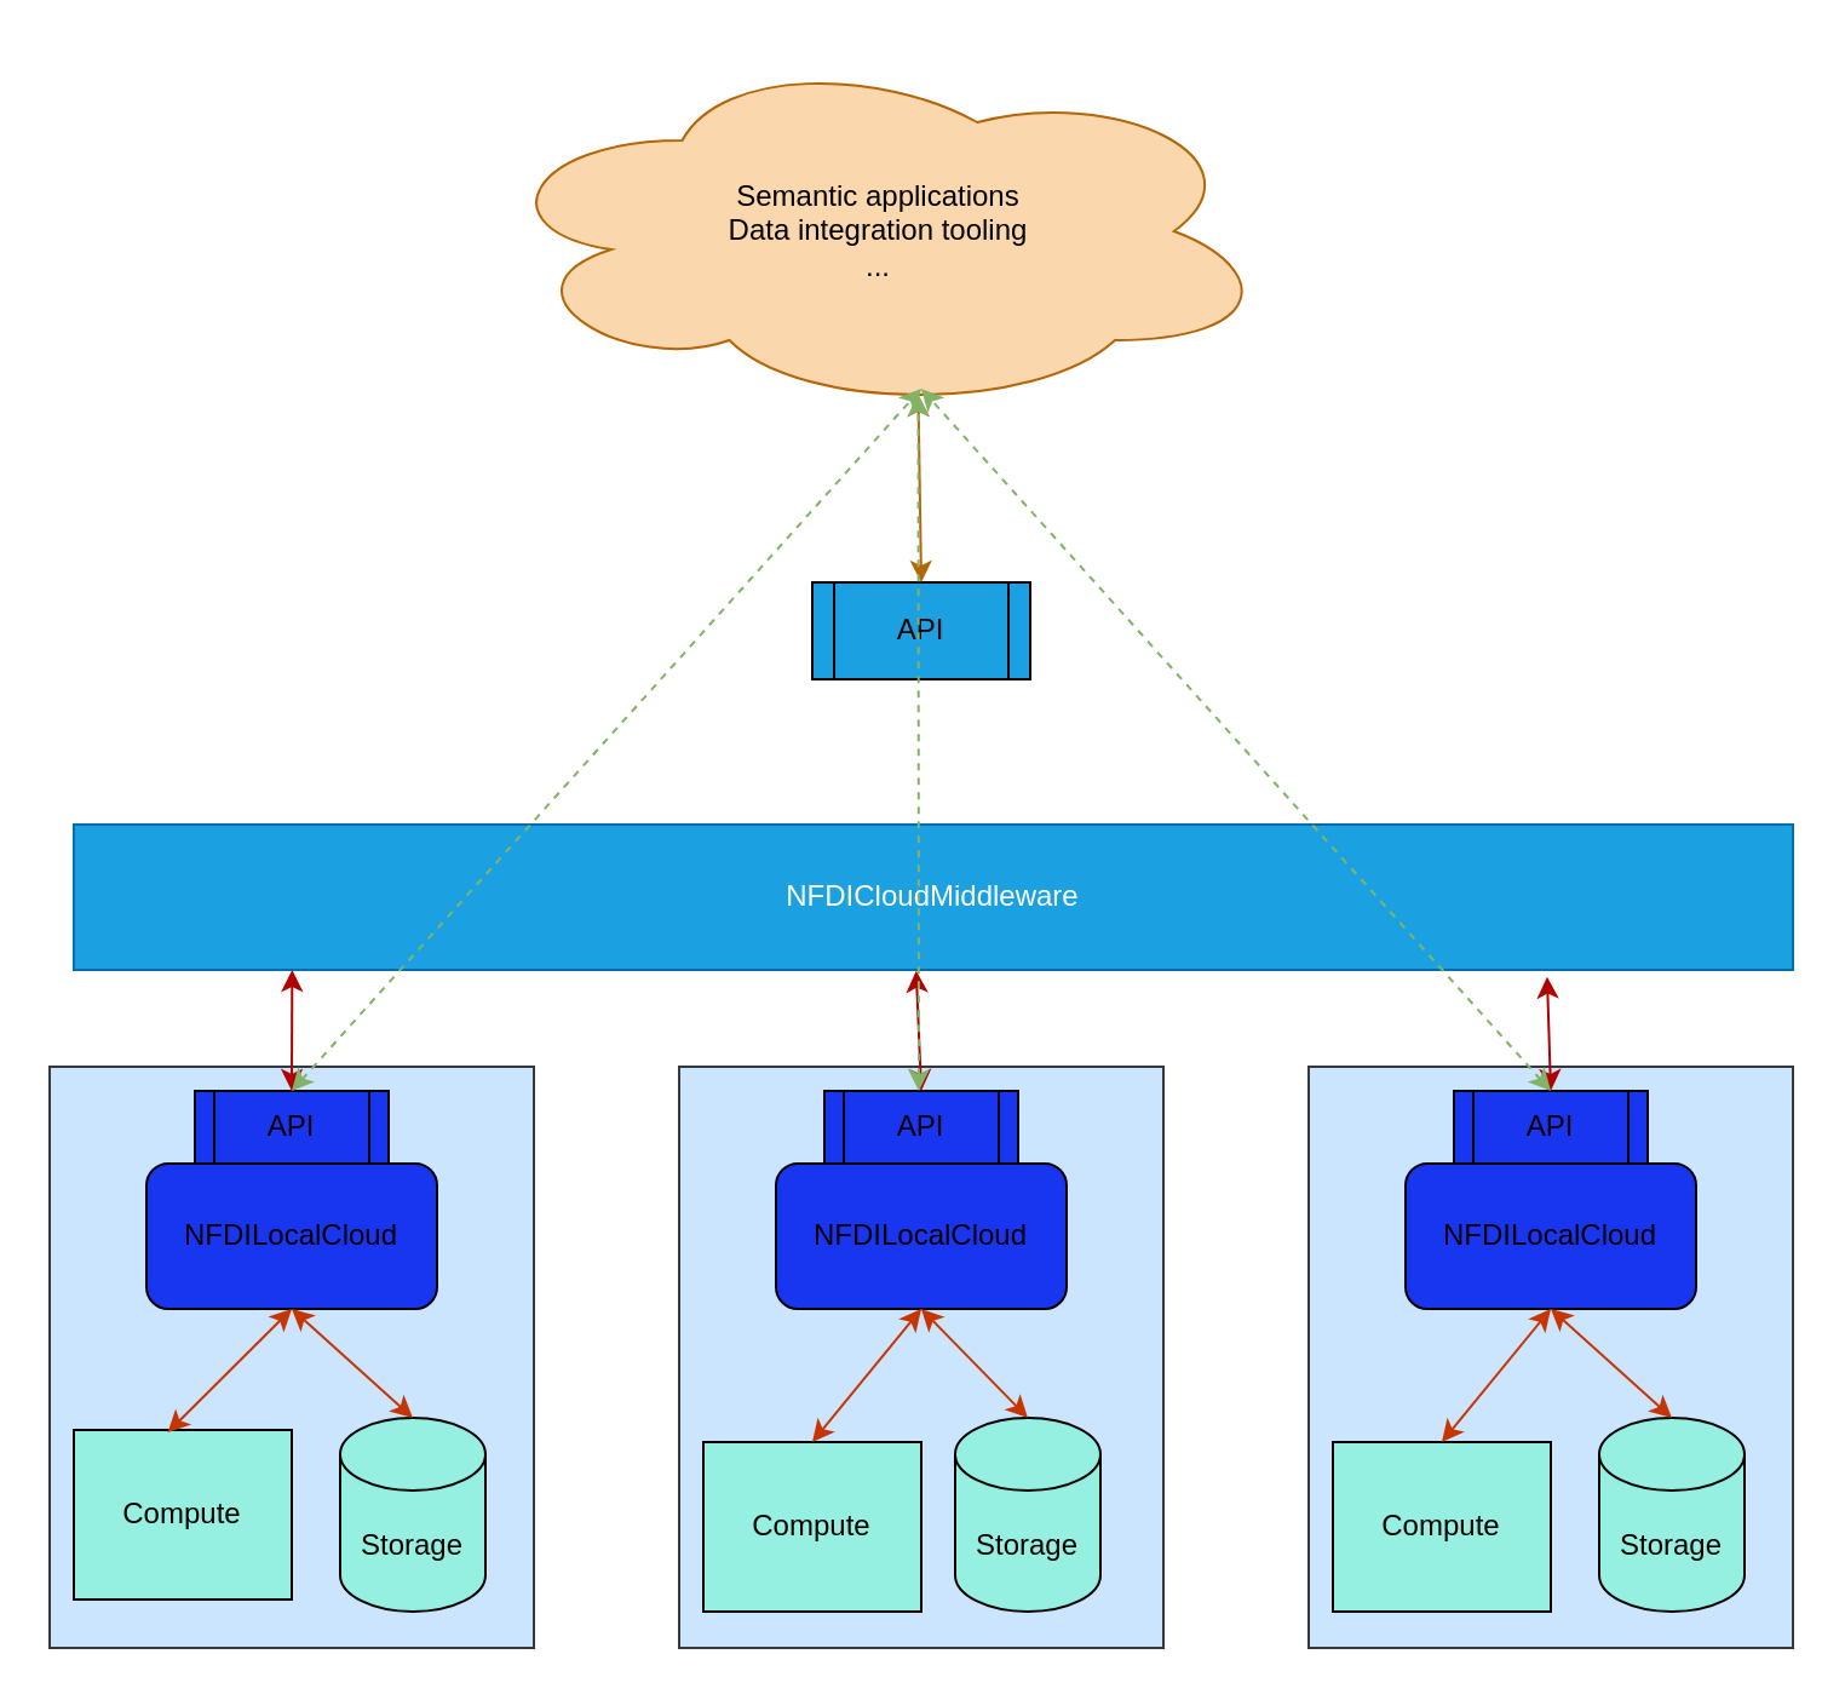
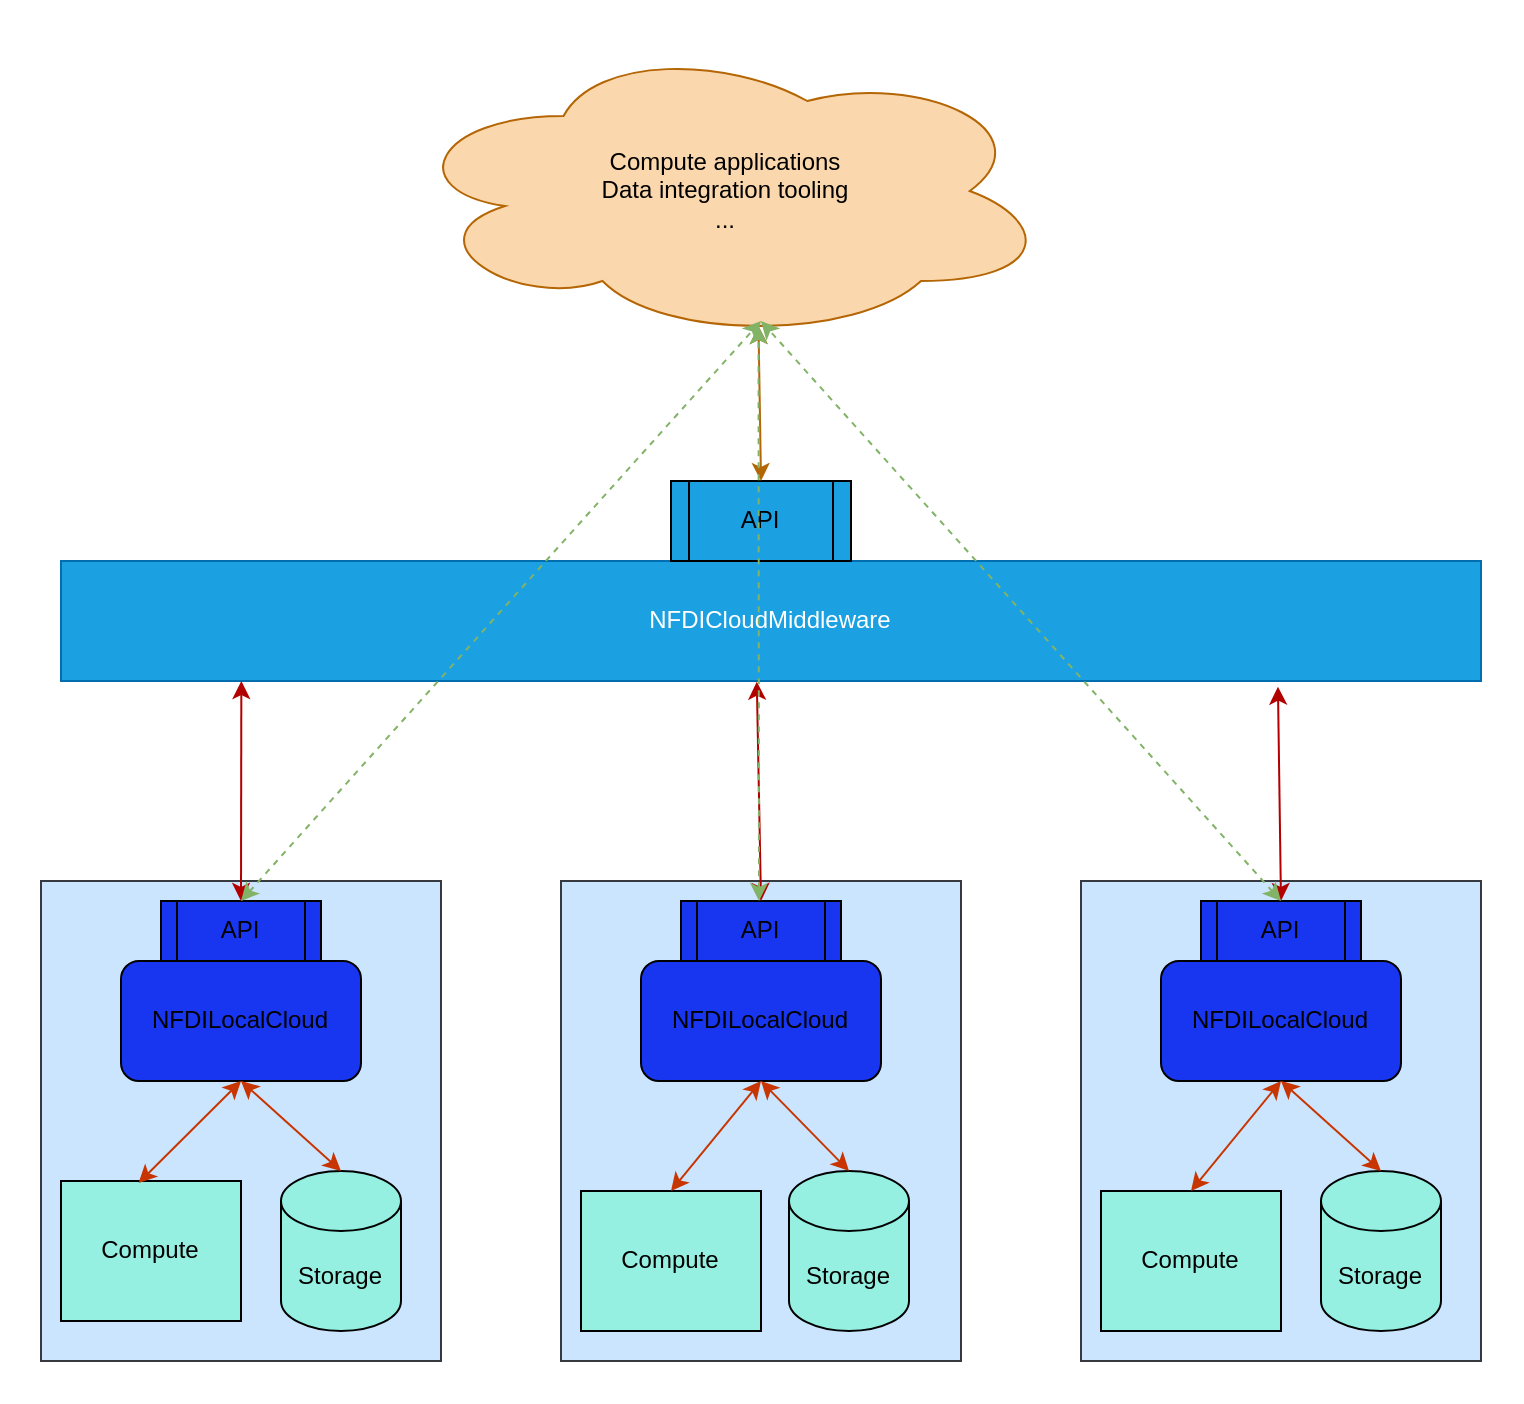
  <mxCell id="0" />
  <mxCell id="1" parent="0" />
  <mxCell id="2" value="" style="rounded=0;whiteSpace=wrap;html=1;fillColor=#cce5ff;strokeColor=#36393d;" parent="1" vertex="1"><mxGeometry x="20" y="440" width="200" height="240" as="geometry" /></mxCell>
  <mxCell id="3" value="" style="rounded=0;whiteSpace=wrap;html=1;fillColor=#cce5ff;strokeColor=#36393d;" vertex="1" parent="1"><mxGeometry x="280" y="440" width="200" height="240" as="geometry" /></mxCell>
  <mxCell id="4" value="" style="rounded=0;whiteSpace=wrap;html=1;fillColor=#cce5ff;strokeColor=#36393d;" vertex="1" parent="1"><mxGeometry x="540" y="440" width="200" height="240" as="geometry" /></mxCell>
  <mxCell id="5" value="API" style="shape=process;whiteSpace=wrap;html=1;backgroundOutline=1;fillColor=#1835F0;" vertex="1" parent="1"><mxGeometry x="80" y="450" width="80" height="30" as="geometry" /></mxCell>
  <mxCell id="6" value="API" style="shape=process;whiteSpace=wrap;html=1;backgroundOutline=1;fillColor=#1835F0;" vertex="1" parent="1"><mxGeometry x="340" y="450" width="80" height="30" as="geometry" /></mxCell>
  <mxCell id="7" value="API" style="shape=process;whiteSpace=wrap;html=1;backgroundOutline=1;fillColor=#1835F0;" vertex="1" parent="1"><mxGeometry x="600" y="450" width="80" height="30" as="geometry" /></mxCell>
  <mxCell id="8" value="NFDILocalCloud" style="rounded=1;whiteSpace=wrap;html=1;fillColor=#1835F0;" vertex="1" parent="1"><mxGeometry x="60" y="480" width="120" height="60" as="geometry" /></mxCell>
  <mxCell id="9" value="NFDILocalCloud" style="rounded=1;whiteSpace=wrap;html=1;fillColor=#1835F0;" vertex="1" parent="1"><mxGeometry x="320" y="480" width="120" height="60" as="geometry" /></mxCell>
  <mxCell id="10" value="NFDILocalCloud" style="rounded=1;whiteSpace=wrap;html=1;fillColor=#1835F0;" vertex="1" parent="1"><mxGeometry x="580" y="480" width="120" height="60" as="geometry" /></mxCell>
  <mxCell id="11" value="Storage" style="shape=cylinder3;whiteSpace=wrap;html=1;boundedLbl=1;backgroundOutline=1;size=15;fillColor=#95F0E1;" vertex="1" parent="1"><mxGeometry x="140" y="585" width="60" height="80" as="geometry" /></mxCell>
  <mxCell id="12" value="Storage" style="shape=cylinder3;whiteSpace=wrap;html=1;boundedLbl=1;backgroundOutline=1;size=15;fillColor=#95F0E1;" vertex="1" parent="1"><mxGeometry x="394" y="585" width="60" height="80" as="geometry" /></mxCell>
  <mxCell id="13" value="Storage" style="shape=cylinder3;whiteSpace=wrap;html=1;boundedLbl=1;backgroundOutline=1;size=15;fillColor=#95F0E1;" vertex="1" parent="1"><mxGeometry x="660" y="585" width="60" height="80" as="geometry" /></mxCell>
  <mxCell id="14" value="Compute" style="rounded=0;whiteSpace=wrap;html=1;fillColor=#95F0E1;" vertex="1" parent="1"><mxGeometry x="30" y="590" width="90" height="70" as="geometry" /></mxCell>
  <mxCell id="15" value="Compute" style="rounded=0;whiteSpace=wrap;html=1;fillColor=#95F0E1;" vertex="1" parent="1"><mxGeometry x="290" y="595" width="90" height="70" as="geometry" /></mxCell>
  <mxCell id="16" value="Compute" style="rounded=0;whiteSpace=wrap;html=1;fillColor=#95F0E1;" vertex="1" parent="1"><mxGeometry x="550" y="595" width="90" height="70" as="geometry" /></mxCell>
- <mxCell id="17" value="NFDICloudMiddleware" style="rounded=0;whiteSpace=wrap;html=1;fillColor=#1ba1e2;fontColor=#ffffff;strokeColor=#006EAF;" vertex="1" parent="1"><mxGeometry x="30" y="340" width="710" height="60" as="geometry" /></mxCell>
+ <mxCell id="17" value="NFDICloudMiddleware" style="rounded=0;whiteSpace=wrap;html=1;fillColor=#1ba1e2;fontColor=#ffffff;strokeColor=#006EAF;" vertex="1" parent="1"><mxGeometry x="30" y="280" width="710" height="60" as="geometry" /></mxCell>
  <mxCell id="18" value="API" style="shape=process;whiteSpace=wrap;html=1;backgroundOutline=1;fillColor=#1BA1E2;" vertex="1" parent="1"><mxGeometry x="335" y="240" width="90" height="40" as="geometry" /></mxCell>
  <mxCell id="19" value="" style="endArrow=classic;startArrow=classic;html=1;exitX=0.5;exitY=0;exitDx=0;exitDy=0;entryX=0.49;entryY=1.006;entryDx=0;entryDy=0;entryPerimeter=0;fillColor=#e51400;strokeColor=#B20000;" edge="1" parent="1" source="6" target="17"><mxGeometry width="50" height="50" relative="1" as="geometry"><mxPoint x="370" y="580" as="sourcePoint" /><mxPoint x="420" y="530" as="targetPoint" /></mxGeometry></mxCell>
  <mxCell id="20" value="" style="endArrow=classic;startArrow=classic;html=1;exitX=0.5;exitY=0;exitDx=0;exitDy=0;entryX=0.127;entryY=1;entryDx=0;entryDy=0;entryPerimeter=0;fillColor=#e51400;strokeColor=#B20000;" edge="1" parent="1" source="5" target="17"><mxGeometry width="50" height="50" relative="1" as="geometry"><mxPoint x="370" y="640" as="sourcePoint" /><mxPoint x="420" y="590" as="targetPoint" /></mxGeometry></mxCell>
  <mxCell id="21" value="" style="endArrow=classic;startArrow=classic;html=1;exitX=0.5;exitY=0;exitDx=0;exitDy=0;entryX=0.857;entryY=1.047;entryDx=0;entryDy=0;entryPerimeter=0;fillColor=#e51400;strokeColor=#B20000;" edge="1" parent="1" source="7" target="17"><mxGeometry width="50" height="50" relative="1" as="geometry"><mxPoint x="370" y="640" as="sourcePoint" /><mxPoint x="420" y="590" as="targetPoint" /></mxGeometry></mxCell>
  <mxCell id="22" value="" style="endArrow=classic;startArrow=classic;html=1;fillColor=#fa6800;strokeColor=#C73500;exitX=0.431;exitY=0.014;exitDx=0;exitDy=0;exitPerimeter=0;entryX=0.5;entryY=1;entryDx=0;entryDy=0;" edge="1" parent="1" source="14" target="8"><mxGeometry width="50" height="50" relative="1" as="geometry"><mxPoint x="370" y="640" as="sourcePoint" /><mxPoint x="420" y="590" as="targetPoint" /></mxGeometry></mxCell>
  <mxCell id="23" value="" style="endArrow=classic;startArrow=classic;html=1;fillColor=#fa6800;strokeColor=#C73500;exitX=0.5;exitY=0;exitDx=0;exitDy=0;exitPerimeter=0;entryX=0.5;entryY=1;entryDx=0;entryDy=0;" edge="1" parent="1" source="11" target="8"><mxGeometry width="50" height="50" relative="1" as="geometry"><mxPoint x="78.79" y="600.98" as="sourcePoint" /><mxPoint x="130" y="550" as="targetPoint" /></mxGeometry></mxCell>
  <mxCell id="24" value="" style="endArrow=classic;startArrow=classic;html=1;fillColor=#fa6800;strokeColor=#C73500;exitX=0.5;exitY=0;exitDx=0;exitDy=0;entryX=0.5;entryY=1;entryDx=0;entryDy=0;" edge="1" parent="1" source="15" target="9"><mxGeometry width="50" height="50" relative="1" as="geometry"><mxPoint x="180" y="595" as="sourcePoint" /><mxPoint x="130" y="550" as="targetPoint" /></mxGeometry></mxCell>
  <mxCell id="25" value="" style="endArrow=classic;startArrow=classic;html=1;fillColor=#fa6800;strokeColor=#C73500;exitX=0.5;exitY=0;exitDx=0;exitDy=0;entryX=0.5;entryY=1;entryDx=0;entryDy=0;exitPerimeter=0;" edge="1" parent="1" source="12" target="9"><mxGeometry width="50" height="50" relative="1" as="geometry"><mxPoint x="345" y="605" as="sourcePoint" /><mxPoint x="390" y="550" as="targetPoint" /></mxGeometry></mxCell>
  <mxCell id="26" value="" style="endArrow=classic;startArrow=classic;html=1;fillColor=#fa6800;strokeColor=#C73500;exitX=0.5;exitY=0;exitDx=0;exitDy=0;entryX=0.5;entryY=1;entryDx=0;entryDy=0;" edge="1" parent="1" source="16" target="10"><mxGeometry width="50" height="50" relative="1" as="geometry"><mxPoint x="434" y="595" as="sourcePoint" /><mxPoint x="390" y="550" as="targetPoint" /></mxGeometry></mxCell>
  <mxCell id="27" value="" style="endArrow=classic;startArrow=classic;html=1;fillColor=#fa6800;strokeColor=#C73500;exitX=0.5;exitY=0;exitDx=0;exitDy=0;entryX=0.5;entryY=1;entryDx=0;entryDy=0;exitPerimeter=0;" edge="1" parent="1" source="13" target="10"><mxGeometry width="50" height="50" relative="1" as="geometry"><mxPoint x="605" y="605" as="sourcePoint" /><mxPoint x="650" y="550" as="targetPoint" /></mxGeometry></mxCell>
- <mxCell id="28" value="Semantic applications&lt;br&gt;Data integration tooling&lt;br&gt;..." style="ellipse;shape=cloud;whiteSpace=wrap;html=1;fillColor=#fad7ac;strokeColor=#b46504;" vertex="1" parent="1"><mxGeometry x="200" y="20" width="325" height="150" as="geometry" /></mxCell>
+ <mxCell id="28" value="Compute applications&lt;br&gt;Data integration tooling&lt;br&gt;..." style="ellipse;shape=cloud;whiteSpace=wrap;html=1;fillColor=#fad7ac;strokeColor=#b46504;" vertex="1" parent="1"><mxGeometry x="200" y="20" width="325" height="150" as="geometry" /></mxCell>
  <mxCell id="29" value="" style="endArrow=classic;startArrow=classic;html=1;fillColor=#fad7ac;strokeColor=#b46504;exitX=0.5;exitY=0;exitDx=0;exitDy=0;entryX=0.55;entryY=0.95;entryDx=0;entryDy=0;entryPerimeter=0;" edge="1" parent="1" source="18" target="28"><mxGeometry width="50" height="50" relative="1" as="geometry"><mxPoint x="370" y="470" as="sourcePoint" /><mxPoint x="420" y="420" as="targetPoint" /></mxGeometry></mxCell>
  <mxCell id="30" value="" style="endArrow=classic;startArrow=classic;html=1;exitX=0.5;exitY=0;exitDx=0;exitDy=0;fillColor=#d5e8d4;strokeColor=#82b366;gradientColor=#97d077;dashed=1;" edge="1" parent="1" source="5"><mxGeometry width="50" height="50" relative="1" as="geometry"><mxPoint x="370" y="470" as="sourcePoint" /><mxPoint x="380" y="160" as="targetPoint" /></mxGeometry></mxCell>
  <mxCell id="31" value="" style="endArrow=classic;startArrow=classic;html=1;fillColor=#d5e8d4;strokeColor=#82b366;gradientColor=#97d077;dashed=1;entryX=0.55;entryY=0.95;entryDx=0;entryDy=0;entryPerimeter=0;" edge="1" parent="1" target="28"><mxGeometry width="50" height="50" relative="1" as="geometry"><mxPoint x="379" y="450" as="sourcePoint" /><mxPoint x="390" y="170" as="targetPoint" /></mxGeometry></mxCell>
  <mxCell id="32" value="" style="endArrow=classic;startArrow=classic;html=1;exitX=0.5;exitY=0;exitDx=0;exitDy=0;fillColor=#d5e8d4;strokeColor=#82b366;gradientColor=#97d077;dashed=1;" edge="1" parent="1" source="7"><mxGeometry width="50" height="50" relative="1" as="geometry"><mxPoint x="390" y="450" as="sourcePoint" /><mxPoint x="380" y="160" as="targetPoint" /></mxGeometry></mxCell>
